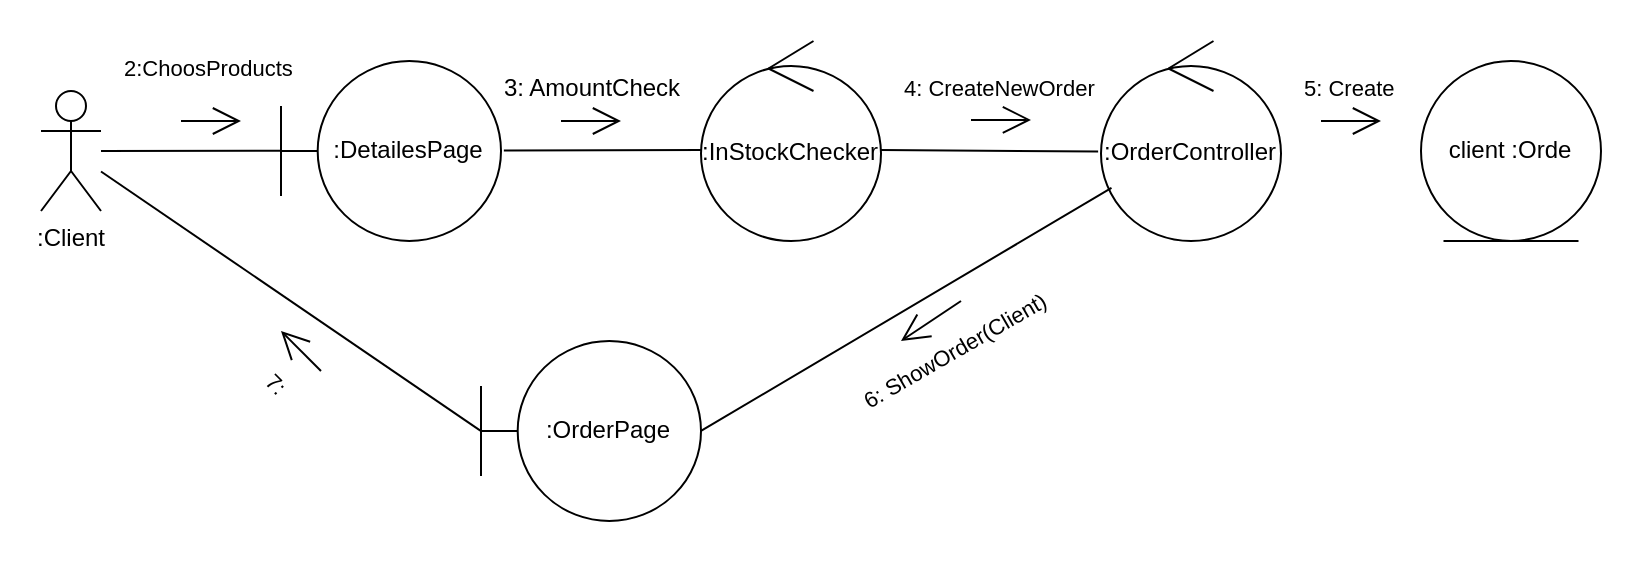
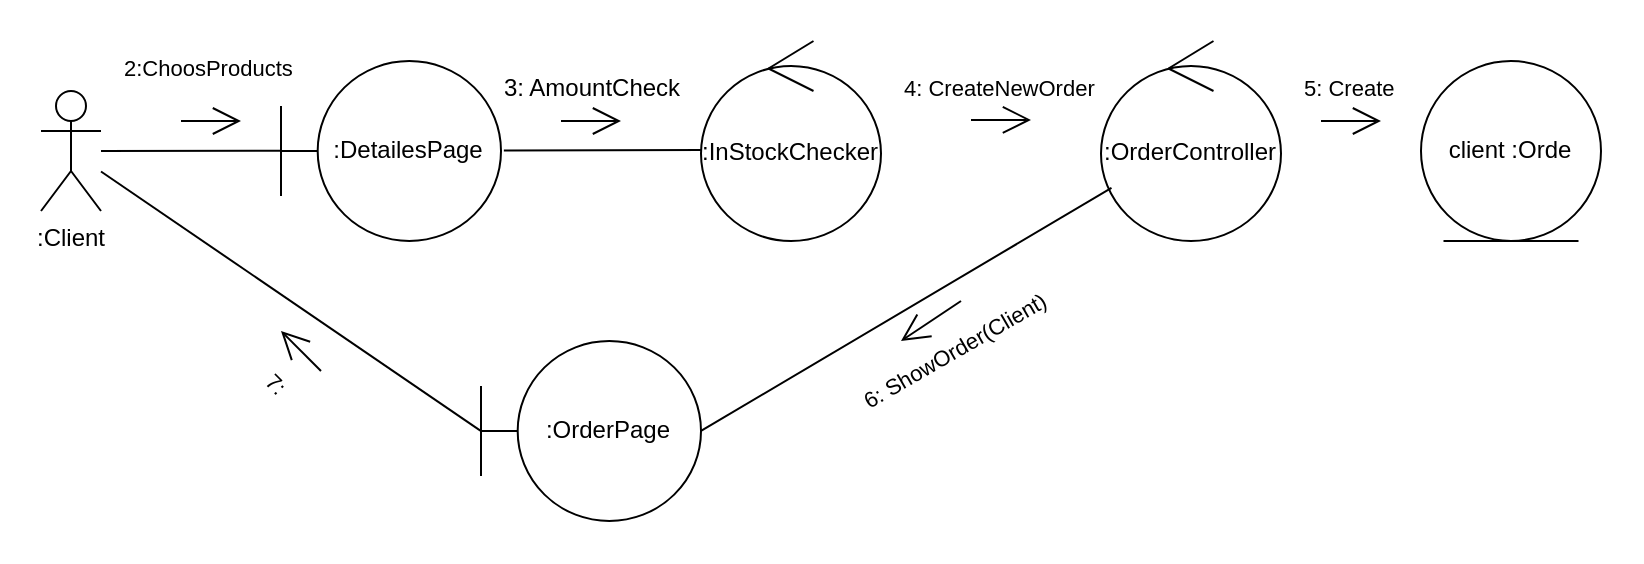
  <mxCell id="0" />
  <mxCell id="1" parent="0" />
  <mxCell id="2" value=":Client" style="shape=umlActor;verticalLabelPosition=bottom;verticalAlign=top;html=1;" parent="1" vertex="1"><mxGeometry x="20" y="45" width="30" height="60" as="geometry" /></mxCell>
  <mxCell id="3" value=":DetailesPage" style="shape=umlBoundary;whiteSpace=wrap;html=1;" parent="1" vertex="1"><mxGeometry x="140" y="30" width="110" height="90" as="geometry" /></mxCell>
  <mxCell id="4" value=":OrderController" style="ellipse;shape=umlControl;whiteSpace=wrap;html=1;" parent="1" vertex="1"><mxGeometry x="550" y="20" width="90" height="100" as="geometry" /></mxCell>
  <mxCell id="5" value="client :Orde" style="ellipse;shape=umlEntity;whiteSpace=wrap;html=1;" parent="1" vertex="1"><mxGeometry x="710" y="30" width="90" height="90" as="geometry" /></mxCell>
  <mxCell id="6" value=":OrderPage" style="shape=umlBoundary;whiteSpace=wrap;html=1;" parent="1" vertex="1"><mxGeometry x="240" y="170" width="110" height="90" as="geometry" /></mxCell>
  <mxCell id="7" value="" style="endArrow=none;html=1;rounded=0;entryX=0;entryY=0.498;entryDx=0;entryDy=0;entryPerimeter=0;" parent="1" source="2" target="3" edge="1"><mxGeometry width="50" height="50" relative="1" as="geometry"><mxPoint x="90" y="60" as="sourcePoint" /><mxPoint x="140" y="10" as="targetPoint" /></mxGeometry></mxCell>
  <mxCell id="8" value="" style="endArrow=open;endFill=1;endSize=12;html=1;rounded=0;" parent="1" edge="1"><mxGeometry width="160" relative="1" as="geometry"><mxPoint x="90" y="60" as="sourcePoint" /><mxPoint x="120" y="60" as="targetPoint" /></mxGeometry></mxCell>
  <mxCell id="9" value="&lt;span style=&quot;color: rgb(0, 0, 0); font-family: Helvetica; font-size: 11px; font-style: normal; font-variant-ligatures: normal; font-variant-caps: normal; font-weight: 400; letter-spacing: normal; orphans: 2; text-align: center; text-indent: 0px; text-transform: none; widows: 2; word-spacing: 0px; -webkit-text-stroke-width: 0px; white-space: nowrap; background-color: rgb(255, 255, 255); text-decoration-thickness: initial; text-decoration-style: initial; text-decoration-color: initial; display: inline !important; float: none;&quot;&gt;2:ChoosProducts&lt;/span&gt;" style="text;whiteSpace=wrap;html=1;" parent="1" vertex="1"><mxGeometry x="60" y="20" width="90" height="30" as="geometry" /></mxCell>
  <mxCell id="10" value="" style="endArrow=none;html=1;rounded=0;entryX=0.001;entryY=0.545;entryDx=0;entryDy=0;entryPerimeter=0;exitX=1.013;exitY=0.497;exitDx=0;exitDy=0;exitPerimeter=0;" parent="1" source="3" target="23" edge="1"><mxGeometry width="50" height="50" relative="1" as="geometry"><mxPoint x="270" y="100" as="sourcePoint" /><mxPoint x="340.22" y="75.36" as="targetPoint" /></mxGeometry></mxCell>
  <mxCell id="11" value="" style="endArrow=open;endFill=1;endSize=12;html=1;rounded=0;" parent="1" edge="1"><mxGeometry width="160" relative="1" as="geometry"><mxPoint x="280" y="60" as="sourcePoint" /><mxPoint x="310" y="60" as="targetPoint" /></mxGeometry></mxCell>
  <mxCell id="12" value="&lt;span style=&quot;color: rgb(0, 0, 0); font-family: Helvetica; font-size: 11px; font-style: normal; font-variant-ligatures: normal; font-variant-caps: normal; font-weight: 400; letter-spacing: normal; orphans: 2; text-align: center; text-indent: 0px; text-transform: none; widows: 2; word-spacing: 0px; -webkit-text-stroke-width: 0px; white-space: nowrap; background-color: rgb(255, 255, 255); text-decoration-thickness: initial; text-decoration-style: initial; text-decoration-color: initial; display: inline !important; float: none;&quot;&gt;4: CreateNewOrder&lt;/span&gt;" style="text;whiteSpace=wrap;html=1;" parent="1" vertex="1"><mxGeometry x="450" y="30" width="100" height="30" as="geometry" /></mxCell>
- <mxCell id="13" value="" style="endArrow=none;html=1;rounded=0;exitX=0.995;exitY=0.545;exitDx=0;exitDy=0;exitPerimeter=0;entryX=-0.016;entryY=0.553;entryDx=0;entryDy=0;entryPerimeter=0;" parent="1" source="23" target="4" edge="1"><mxGeometry width="50" height="50" relative="1" as="geometry"><mxPoint x="450.22" y="74.1" as="sourcePoint" /><mxPoint x="560" y="110" as="targetPoint" /></mxGeometry></mxCell>
  <mxCell id="14" value="" style="endArrow=open;endFill=1;endSize=12;html=1;rounded=0;" parent="1" edge="1"><mxGeometry width="160" relative="1" as="geometry"><mxPoint x="485" y="59.44" as="sourcePoint" /><mxPoint x="515" y="59.44" as="targetPoint" /></mxGeometry></mxCell>
  <mxCell id="15" value="&lt;span style=&quot;color: rgb(0, 0, 0); font-family: Helvetica; font-size: 11px; font-style: normal; font-variant-ligatures: normal; font-variant-caps: normal; font-weight: 400; letter-spacing: normal; orphans: 2; text-align: center; text-indent: 0px; text-transform: none; widows: 2; word-spacing: 0px; -webkit-text-stroke-width: 0px; white-space: nowrap; background-color: rgb(255, 255, 255); text-decoration-thickness: initial; text-decoration-style: initial; text-decoration-color: initial; display: inline !important; float: none;&quot;&gt;5: Create&lt;/span&gt;" style="text;whiteSpace=wrap;html=1;" parent="1" vertex="1"><mxGeometry x="650" y="30" width="50" height="30" as="geometry" /></mxCell>
  <mxCell id="16" value="" style="endArrow=open;endFill=1;endSize=12;html=1;rounded=0;" parent="1" edge="1"><mxGeometry width="160" relative="1" as="geometry"><mxPoint x="660" y="60" as="sourcePoint" /><mxPoint x="690" y="60" as="targetPoint" /></mxGeometry></mxCell>
  <mxCell id="17" value="&lt;span style=&quot;color: rgb(0, 0, 0); font-family: Helvetica; font-size: 11px; font-style: normal; font-variant-ligatures: normal; font-variant-caps: normal; font-weight: 400; letter-spacing: normal; orphans: 2; text-align: center; text-indent: 0px; text-transform: none; widows: 2; word-spacing: 0px; -webkit-text-stroke-width: 0px; white-space: nowrap; background-color: rgb(255, 255, 255); text-decoration-thickness: initial; text-decoration-style: initial; text-decoration-color: initial; display: inline !important; float: none;&quot;&gt;6: ShowOrder(Client)&lt;/span&gt;" style="text;whiteSpace=wrap;html=1;rotation=-30;" parent="1" vertex="1"><mxGeometry x="424" y="160" width="110" height="30" as="geometry" /></mxCell>
  <mxCell id="18" value="" style="endArrow=none;html=1;rounded=0;exitX=1.002;exitY=0.498;exitDx=0;exitDy=0;exitPerimeter=0;" parent="1" source="6" target="4" edge="1"><mxGeometry width="50" height="50" relative="1" as="geometry"><mxPoint x="424" y="200" as="sourcePoint" /><mxPoint x="514" y="200" as="targetPoint" /></mxGeometry></mxCell>
  <mxCell id="19" value="" style="endArrow=open;endFill=1;endSize=12;html=1;rounded=0;" parent="1" edge="1"><mxGeometry width="160" relative="1" as="geometry"><mxPoint x="480" y="150" as="sourcePoint" /><mxPoint x="450" y="170" as="targetPoint" /></mxGeometry></mxCell>
  <mxCell id="20" value="&lt;span style=&quot;color: rgb(0, 0, 0); font-family: Helvetica; font-size: 11px; font-style: normal; font-variant-ligatures: normal; font-variant-caps: normal; font-weight: 400; letter-spacing: normal; orphans: 2; text-align: center; text-indent: 0px; text-transform: none; widows: 2; word-spacing: 0px; -webkit-text-stroke-width: 0px; white-space: nowrap; background-color: rgb(255, 255, 255); text-decoration-thickness: initial; text-decoration-style: initial; text-decoration-color: initial; display: inline !important; float: none;&quot;&gt;7:&lt;/span&gt;" style="text;whiteSpace=wrap;html=1;rotation=45;" parent="1" vertex="1"><mxGeometry x="130" y="180" width="20" height="30" as="geometry" /></mxCell>
  <mxCell id="21" value="" style="endArrow=none;html=1;rounded=0;entryX=-0.003;entryY=0.498;entryDx=0;entryDy=0;entryPerimeter=0;" parent="1" source="2" target="6" edge="1"><mxGeometry width="50" height="50" relative="1" as="geometry"><mxPoint x="90" y="170" as="sourcePoint" /><mxPoint x="189" y="170" as="targetPoint" /></mxGeometry></mxCell>
  <mxCell id="22" value="" style="endArrow=open;endFill=1;endSize=12;html=1;rounded=0;" parent="1" edge="1"><mxGeometry width="160" relative="1" as="geometry"><mxPoint x="160" y="185" as="sourcePoint" /><mxPoint x="140" y="165" as="targetPoint" /></mxGeometry></mxCell>
  <mxCell id="23" value=":InStockChecker" style="ellipse;shape=umlControl;whiteSpace=wrap;html=1;" vertex="1" parent="1"><mxGeometry x="350" y="20" width="90" height="100" as="geometry" /></mxCell>
  <mxCell id="24" value="3: AmountCheck" style="text;whiteSpace=wrap;html=1;" vertex="1" parent="1"><mxGeometry x="250" y="30" width="100" height="30" as="geometry" /></mxCell>
